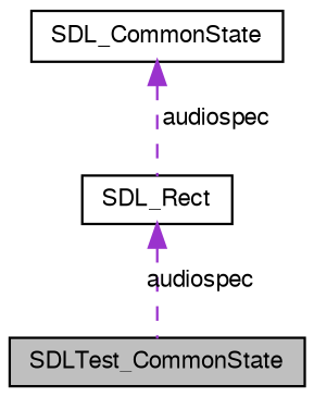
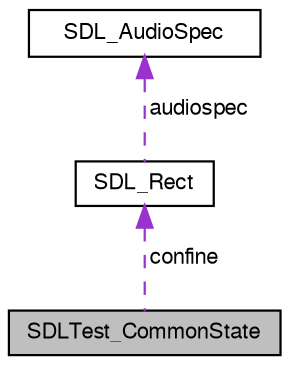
  digraph {
    node [color=black fillcolor=white fontname=FreeSans fontsize=10 shape=record style=filled]
    edge [color=darkorchid3 dir=back fontname=FreeSans fontsize=10 labelfontname=FreeSans labelfontsize=10 style=dashed]
    n1 [fillcolor=grey75 fontcolor=black height=0.2 label=SDLTest_CommonState width=0.4]
-   n2 [height=0.2 label=SDL_CommonState width=0.4]
+   n2 [height=0.2 label=SDL_AudioSpec width=0.4]
    n3 [height=0.2 label=SDL_Rect width=0.4]
    n2 -> n3 [label=" audiospec"]
-   n3 -> n1 [label=" audiospec"]
+   n3 -> n1 [label=" confine"]
  }
